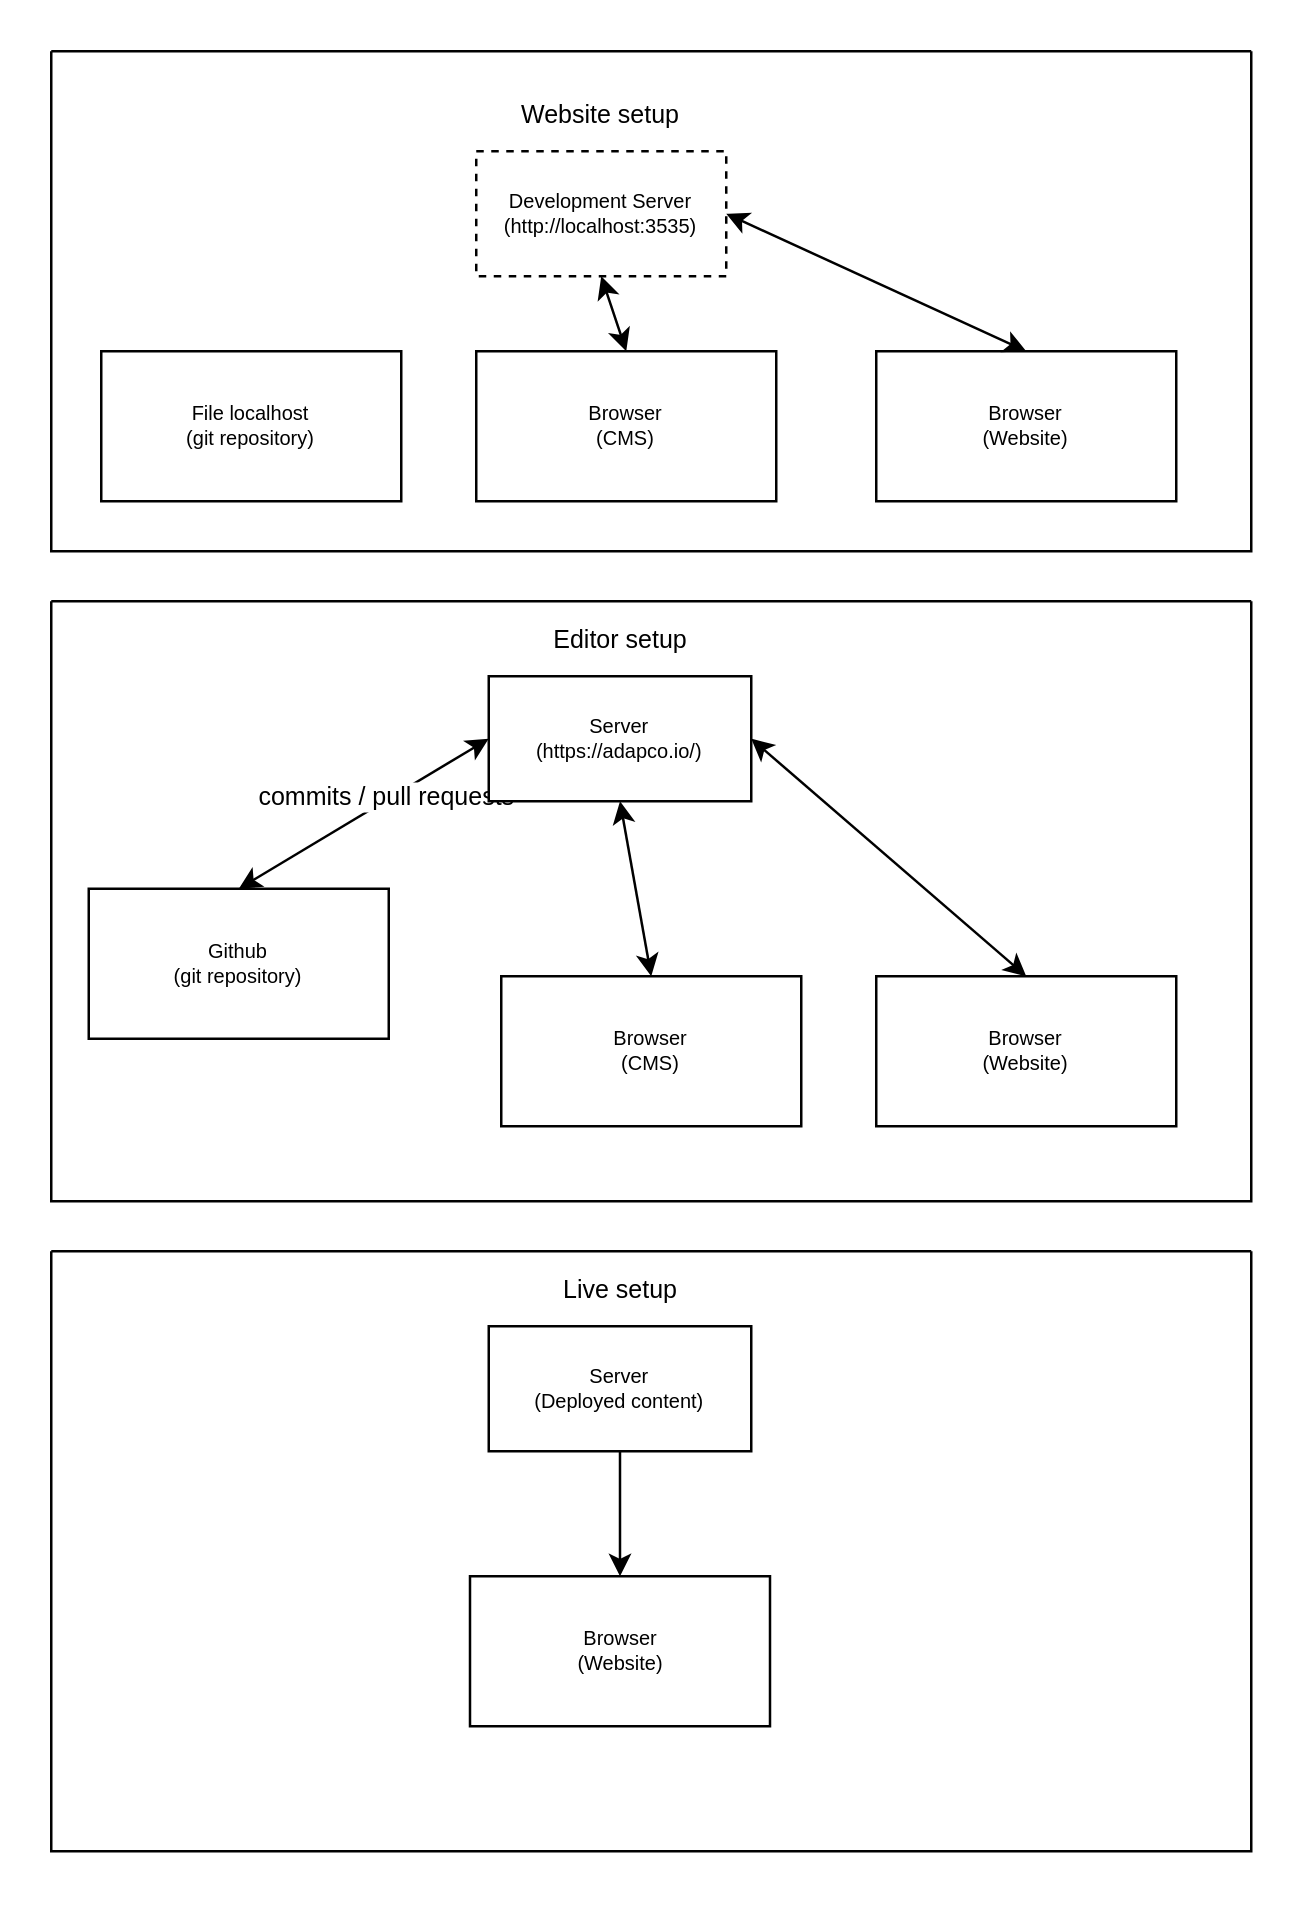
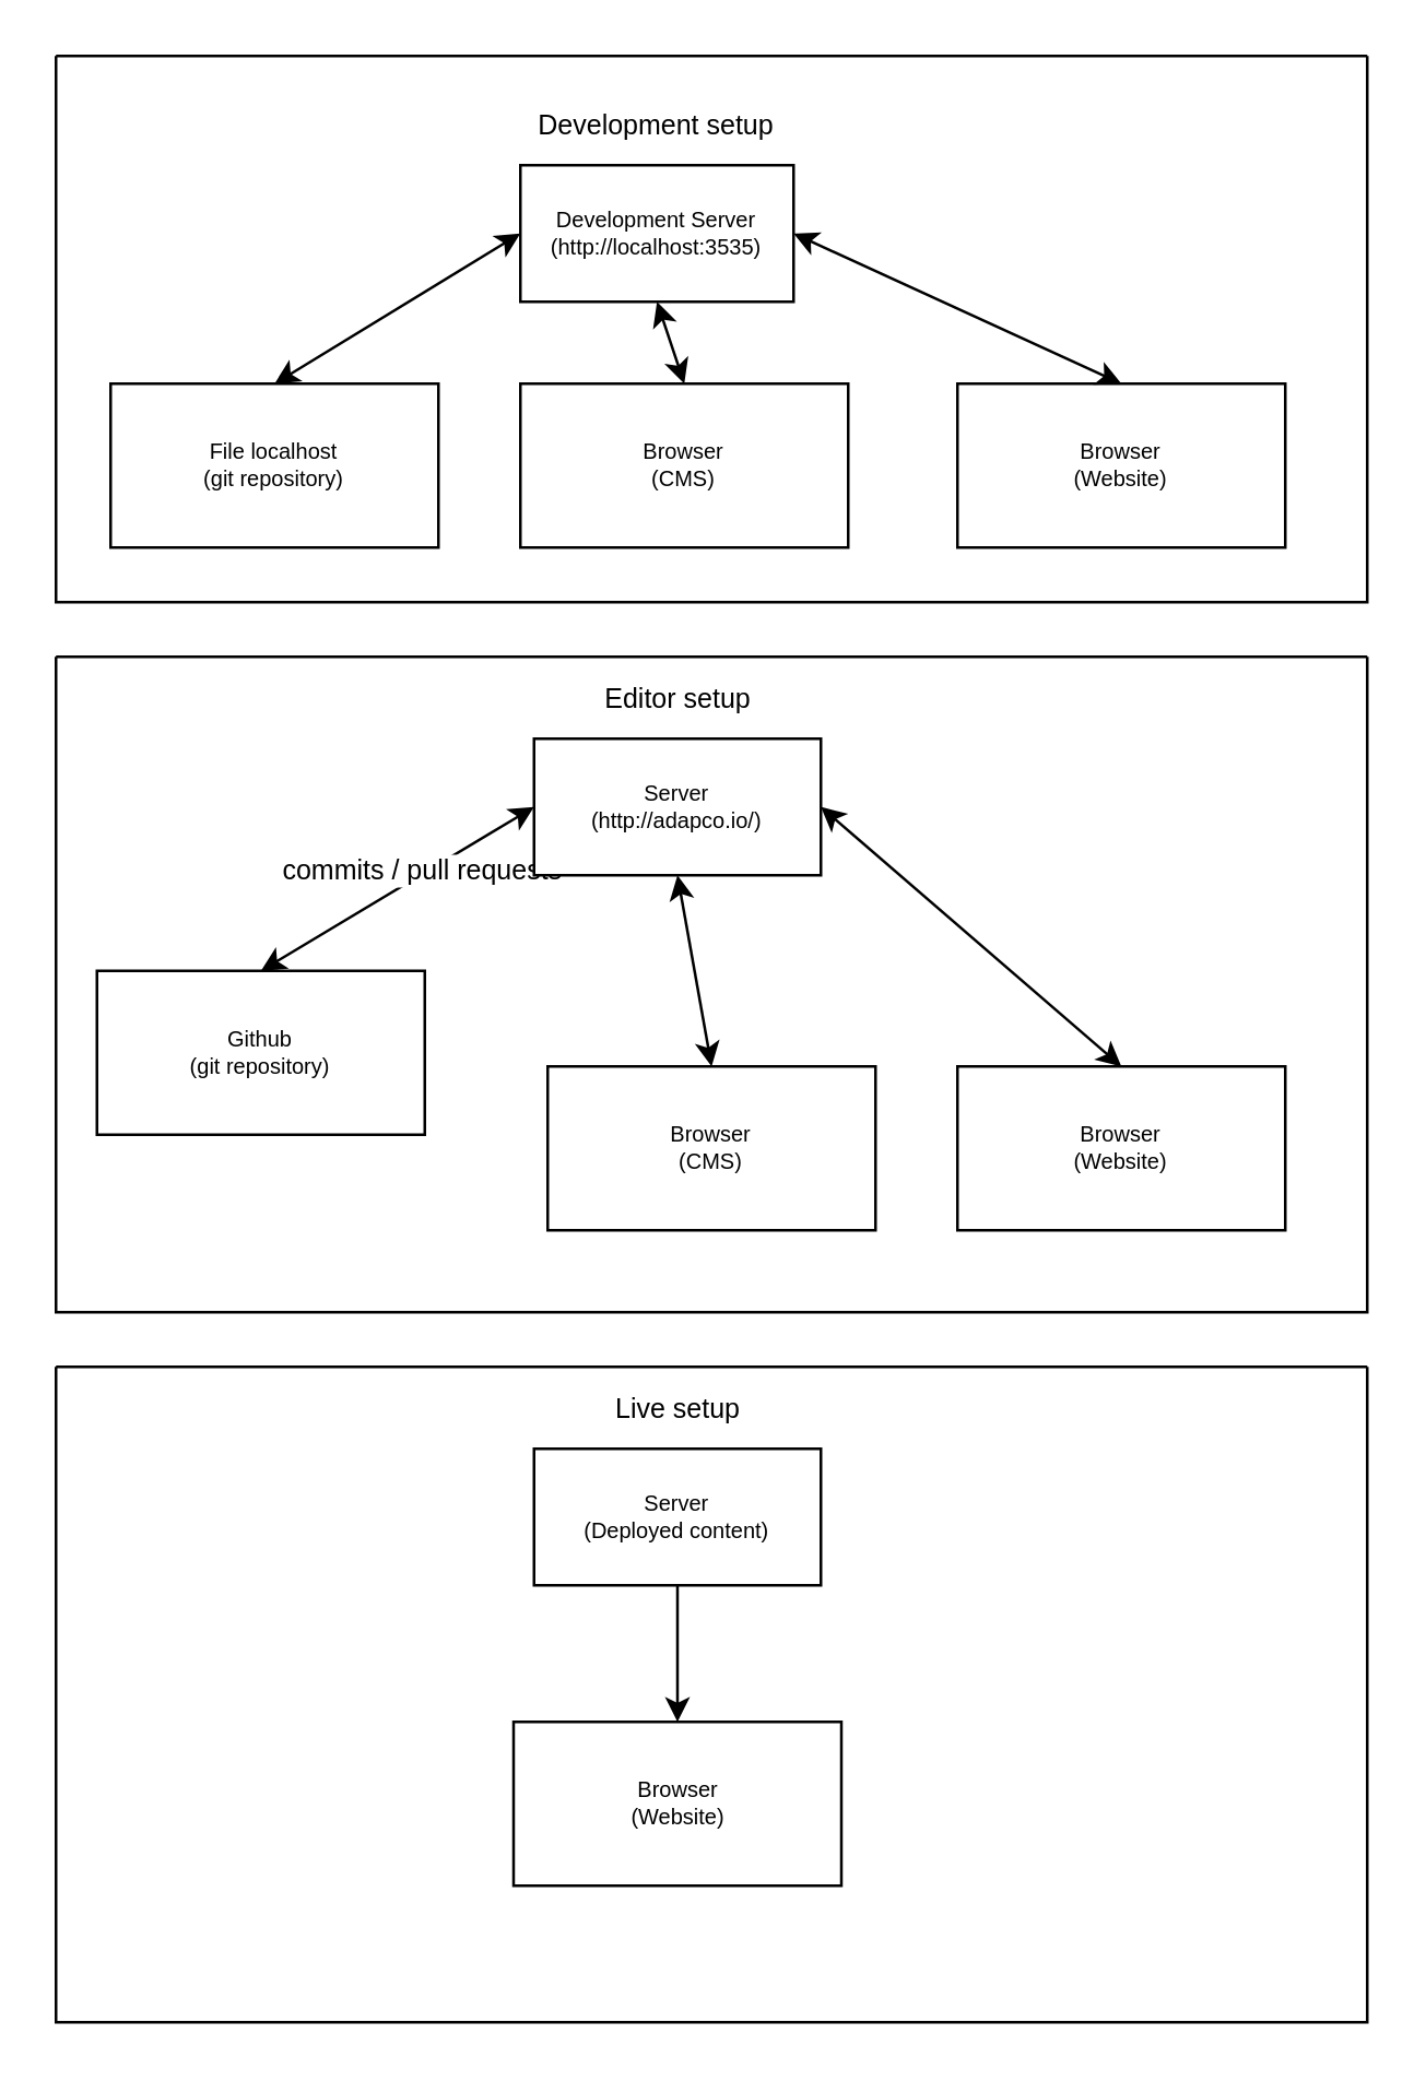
  <mxCell id="0" />
  <mxCell id="1" parent="0" />
  <mxCell id="2" value="" style="swimlane;startSize=0;" vertex="1" parent="1"><mxGeometry x="20" y="20" width="480" height="200" as="geometry"><mxRectangle x="130" y="310" width="50" height="40" as="alternateBounds" /></mxGeometry></mxCell>
- <mxCell id="3" value="Development Server&lt;br style=&quot;font-size: 8px;&quot;&gt;(http://localhost:3535)" style="whiteSpace=wrap;html=1;fontSize=8;dashed=1;" vertex="1" parent="2"><mxGeometry x="170" y="40" width="100" height="50" as="geometry" /></mxCell>
+ <mxCell id="3" value="Development Server&lt;br style=&quot;font-size: 8px;&quot;&gt;(http://localhost:3535)" style="whiteSpace=wrap;html=1;fontSize=8;" vertex="1" parent="2"><mxGeometry x="170" y="40" width="100" height="50" as="geometry" /></mxCell>
  <mxCell id="4" value="Browser&lt;br&gt;(Website)" style="rounded=0;whiteSpace=wrap;html=1;fontSize=8;" vertex="1" parent="2"><mxGeometry x="330" y="120" width="120" height="60" as="geometry" /></mxCell>
  <mxCell id="5" value="File localhost&lt;br&gt;(git repository)" style="rounded=0;whiteSpace=wrap;html=1;fontSize=8;" vertex="1" parent="2"><mxGeometry x="20" y="120" width="120" height="60" as="geometry" /></mxCell>
  <mxCell id="6" value="" style="endArrow=classic;startArrow=classic;html=1;fontSize=8;exitX=1;exitY=0.5;exitDx=0;exitDy=0;entryX=0.5;entryY=0;entryDx=0;entryDy=0;" edge="1" parent="2" source="3" target="4"><mxGeometry width="50" height="50" relative="1" as="geometry"><mxPoint x="260" y="200" as="sourcePoint" /><mxPoint x="310" y="150" as="targetPoint" /></mxGeometry></mxCell>
- <mxCell id="8" value="Website setup" style="text;html=1;strokeColor=none;fillColor=none;align=center;verticalAlign=middle;whiteSpace=wrap;rounded=0;fontSize=10;" vertex="1" parent="2"><mxGeometry x="155" y="10" width="130" height="30" as="geometry" /></mxCell>
+ <mxCell id="7" value="" style="endArrow=classic;startArrow=classic;html=1;fontSize=8;exitX=0;exitY=0.5;exitDx=0;exitDy=0;entryX=0.5;entryY=0;entryDx=0;entryDy=0;" edge="1" parent="2" source="3" target="5"><mxGeometry width="50" height="50" relative="1" as="geometry"><mxPoint x="260" y="65" as="sourcePoint" /><mxPoint x="340" y="160" as="targetPoint" /></mxGeometry></mxCell>
+ <mxCell id="8" value="Development setup" style="text;html=1;strokeColor=none;fillColor=none;align=center;verticalAlign=middle;whiteSpace=wrap;rounded=0;fontSize=10;" vertex="1" parent="2"><mxGeometry x="155" y="10" width="130" height="30" as="geometry" /></mxCell>
  <mxCell id="9" value="Browser&lt;br&gt;(CMS)" style="rounded=0;whiteSpace=wrap;html=1;fontSize=8;" vertex="1" parent="2"><mxGeometry x="170" y="120" width="120" height="60" as="geometry" /></mxCell>
  <mxCell id="10" value="" style="endArrow=classic;startArrow=classic;html=1;fontSize=8;exitX=0.5;exitY=1;exitDx=0;exitDy=0;entryX=0.5;entryY=0;entryDx=0;entryDy=0;" edge="1" parent="2" source="3" target="9"><mxGeometry width="50" height="50" relative="1" as="geometry"><mxPoint x="332.5" y="310" as="sourcePoint" /><mxPoint x="340" y="360" as="targetPoint" /></mxGeometry></mxCell>
  <mxCell id="11" value="" style="swimlane;startSize=0;" vertex="1" parent="1"><mxGeometry x="20" y="500" width="480" height="240" as="geometry"><mxRectangle x="130" y="310" width="50" height="40" as="alternateBounds" /></mxGeometry></mxCell>
  <mxCell id="12" value="Browser&lt;br&gt;(Website)" style="rounded=0;whiteSpace=wrap;html=1;fontSize=8;" vertex="1" parent="11"><mxGeometry x="167.5" y="130" width="120" height="60" as="geometry" /></mxCell>
  <mxCell id="13" value="Live setup" style="text;html=1;strokeColor=none;fillColor=none;align=center;verticalAlign=middle;whiteSpace=wrap;rounded=0;fontSize=10;" vertex="1" parent="11"><mxGeometry x="162.5" width="130" height="30" as="geometry" /></mxCell>
  <mxCell id="14" value="Server&lt;br style=&quot;font-size: 8px;&quot;&gt;(Deployed content)" style="whiteSpace=wrap;html=1;fontSize=8;" vertex="1" parent="11"><mxGeometry x="175" y="30" width="105" height="50" as="geometry" /></mxCell>
  <mxCell id="15" value="" style="endArrow=classic;html=1;fontSize=10;exitX=0.5;exitY=1;exitDx=0;exitDy=0;entryX=0.5;entryY=0;entryDx=0;entryDy=0;" edge="1" parent="11" source="14" target="12"><mxGeometry width="50" height="50" relative="1" as="geometry"><mxPoint x="320" y="100" as="sourcePoint" /><mxPoint x="370" y="50" as="targetPoint" /></mxGeometry></mxCell>
  <mxCell id="16" value="" style="swimlane;startSize=0;" vertex="1" parent="1"><mxGeometry x="20" y="240" width="480" height="240" as="geometry"><mxRectangle x="130" y="310" width="50" height="40" as="alternateBounds" /></mxGeometry></mxCell>
  <mxCell id="17" value="Browser&lt;br&gt;(Website)" style="rounded=0;whiteSpace=wrap;html=1;fontSize=8;" vertex="1" parent="16"><mxGeometry x="330" y="150" width="120" height="60" as="geometry" /></mxCell>
  <mxCell id="18" value="Github&lt;br&gt;(git repository)" style="rounded=0;whiteSpace=wrap;html=1;fontSize=8;" vertex="1" parent="16"><mxGeometry x="15" y="115" width="120" height="60" as="geometry" /></mxCell>
  <mxCell id="19" value="" style="endArrow=classic;startArrow=classic;html=1;fontSize=8;exitX=1;exitY=0.5;exitDx=0;exitDy=0;entryX=0.5;entryY=0;entryDx=0;entryDy=0;" edge="1" parent="16" source="23" target="17"><mxGeometry width="50" height="50" relative="1" as="geometry"><mxPoint x="260" y="200" as="sourcePoint" /><mxPoint x="310" y="150" as="targetPoint" /></mxGeometry></mxCell>
  <mxCell id="20" value="" style="endArrow=classic;startArrow=classic;html=1;fontSize=8;exitX=0;exitY=0.5;exitDx=0;exitDy=0;entryX=0.5;entryY=0;entryDx=0;entryDy=0;" edge="1" parent="16" source="23" target="18"><mxGeometry width="50" height="50" relative="1" as="geometry"><mxPoint x="260" y="65" as="sourcePoint" /><mxPoint x="340" y="160" as="targetPoint" /></mxGeometry></mxCell>
  <mxCell id="21" value="commits / pull requests" style="edgeLabel;html=1;align=center;verticalAlign=middle;resizable=0;points=[];fontSize=10;" vertex="1" connectable="0" parent="20"><mxGeometry x="-0.186" y="-2" relative="1" as="geometry"><mxPoint as="offset" /></mxGeometry></mxCell>
  <mxCell id="22" value="Editor setup" style="text;html=1;strokeColor=none;fillColor=none;align=center;verticalAlign=middle;whiteSpace=wrap;rounded=0;fontSize=10;" vertex="1" parent="16"><mxGeometry x="162.5" width="130" height="30" as="geometry" /></mxCell>
- <mxCell id="23" value="Server&lt;br style=&quot;font-size: 8px;&quot;&gt;(https://adapco.io/)" style="whiteSpace=wrap;html=1;fontSize=8;" vertex="1" parent="16"><mxGeometry x="175" y="30" width="105" height="50" as="geometry" /></mxCell>
+ <mxCell id="23" value="Server&lt;br style=&quot;font-size: 8px;&quot;&gt;(http://adapco.io/)" style="whiteSpace=wrap;html=1;fontSize=8;" vertex="1" parent="16"><mxGeometry x="175" y="30" width="105" height="50" as="geometry" /></mxCell>
  <mxCell id="24" value="Browser&lt;br&gt;(CMS)" style="rounded=0;whiteSpace=wrap;html=1;fontSize=8;" vertex="1" parent="16"><mxGeometry x="180" y="150" width="120" height="60" as="geometry" /></mxCell>
  <mxCell id="25" value="" style="endArrow=classic;startArrow=classic;html=1;fontSize=8;exitX=0.5;exitY=1;exitDx=0;exitDy=0;entryX=0.5;entryY=0;entryDx=0;entryDy=0;" edge="1" parent="16" source="23" target="24"><mxGeometry width="50" height="50" relative="1" as="geometry"><mxPoint x="275" y="65" as="sourcePoint" /><mxPoint x="370" y="150" as="targetPoint" /></mxGeometry></mxCell>
